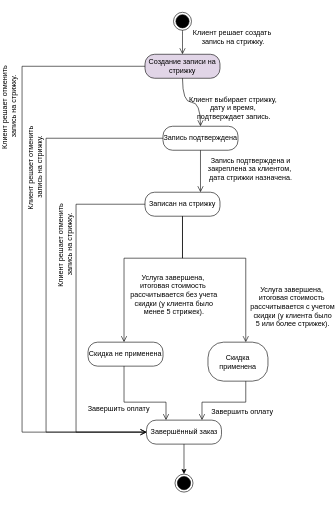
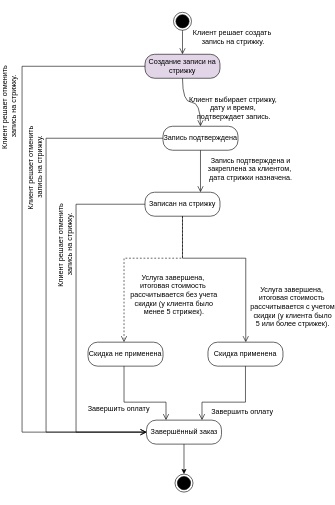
  <mxCell id="0" />
  <mxCell id="1" parent="0" />
  <mxCell id="2" value="" style="ellipse;html=1;shape=endState;fillColor=#000000;strokeColor=#000000;" parent="1" vertex="1"><mxGeometry x="272.5" y="20" width="30" height="30" as="geometry" /></mxCell>
  <mxCell id="3" value="Создание записи на стрижку" style="rounded=1;whiteSpace=wrap;html=1;arcSize=40;fillColor=#e1d5e7;" parent="1" vertex="1"><mxGeometry x="225" y="90" width="125" height="40" as="geometry" /></mxCell>
  <mxCell id="4" value="" style="edgeStyle=orthogonalEdgeStyle;html=1;verticalAlign=bottom;endArrow=open;endSize=8;strokeColor=#000000;rounded=0;fontSize=12;curved=1;" parent="1" source="3" target="7" edge="1"><mxGeometry relative="1" as="geometry"><mxPoint x="285" y="260" as="targetPoint" /></mxGeometry></mxCell>
  <mxCell id="5" value="Клиент выбирает стрижку,&amp;nbsp;&lt;div&gt;дату и время,&amp;nbsp;&lt;/div&gt;&lt;div&gt;подтверждает запись.&lt;/div&gt;" style="edgeLabel;html=1;align=center;verticalAlign=middle;resizable=0;points=[];fontSize=12;labelBackgroundColor=none;" parent="4" vertex="1" connectable="0"><mxGeometry x="-0.26" y="1" relative="1" as="geometry"><mxPoint x="84" y="10" as="offset" /></mxGeometry></mxCell>
  <mxCell id="6" value="" style="edgeStyle=orthogonalEdgeStyle;html=1;verticalAlign=bottom;endArrow=open;endSize=8;strokeColor=#000000;rounded=0;fontSize=12;curved=1;exitX=0.5;exitY=1;exitDx=0;exitDy=0;entryX=0.5;entryY=0;entryDx=0;entryDy=0;" parent="1" source="2" target="3" edge="1"><mxGeometry relative="1" as="geometry"><mxPoint x="330" y="100" as="targetPoint" /><mxPoint x="330" y="40" as="sourcePoint" /></mxGeometry></mxCell>
  <mxCell id="7" value="Запись подтверждена" style="rounded=1;whiteSpace=wrap;html=1;arcSize=40;" parent="1" vertex="1"><mxGeometry x="255" y="210" width="125" height="40" as="geometry" /></mxCell>
  <mxCell id="8" value="Записан на стрижку" style="rounded=1;whiteSpace=wrap;html=1;arcSize=40;" parent="1" vertex="1"><mxGeometry x="225" y="320" width="125" height="40" as="geometry" /></mxCell>
- <mxCell id="9" value="Скидка применена" style="rounded=1;whiteSpace=wrap;html=1;arcSize=40;" parent="1" vertex="1"><mxGeometry x="330" y="570" width="100" height="65" as="geometry" /></mxCell>
+ <mxCell id="9" value="Скидка применена" style="rounded=1;whiteSpace=wrap;html=1;arcSize=40;" parent="1" vertex="1"><mxGeometry x="330" y="570" width="125" height="40" as="geometry" /></mxCell>
  <mxCell id="10" value="" style="edgeStyle=orthogonalEdgeStyle;html=1;verticalAlign=bottom;endArrow=open;endSize=8;strokeColor=#000000;rounded=0;fontSize=12;" parent="1" source="3" target="20" edge="1"><mxGeometry relative="1" as="geometry"><mxPoint x="132" y="210" as="targetPoint" /><mxPoint x="295" y="140" as="sourcePoint" /><Array as="points"><mxPoint x="20" y="110" /><mxPoint x="20" y="720" /></Array></mxGeometry></mxCell>
  <mxCell id="11" value="Клиент решает отменить&lt;div&gt;&amp;nbsp;запись на стрижку.&lt;/div&gt;" style="edgeLabel;html=1;align=center;verticalAlign=middle;resizable=0;points=[];fontSize=12;labelBackgroundColor=none;rotation=270;" parent="10" vertex="1" connectable="0"><mxGeometry x="-0.26" y="1" relative="1" as="geometry"><mxPoint x="-23" y="-103" as="offset" /></mxGeometry></mxCell>
  <mxCell id="12" value="" style="edgeStyle=orthogonalEdgeStyle;html=1;verticalAlign=bottom;endArrow=open;endSize=8;strokeColor=#000000;rounded=0;fontSize=12;" parent="1" source="7" target="8" edge="1"><mxGeometry relative="1" as="geometry"><mxPoint x="235" y="350" as="targetPoint" /><mxPoint x="235" y="120" as="sourcePoint" /><Array as="points"><mxPoint x="288" y="340" /><mxPoint x="288" y="340" /></Array></mxGeometry></mxCell>
  <mxCell id="13" value="Запись подтверждена&amp;nbsp;&lt;span style=&quot;background-color: transparent; color: light-dark(rgb(0, 0, 0), rgb(255, 255, 255));&quot;&gt;и&lt;/span&gt;&lt;div&gt;&lt;span style=&quot;background-color: transparent; color: light-dark(rgb(0, 0, 0), rgb(255, 255, 255));&quot;&gt;закреплена&amp;nbsp;&lt;/span&gt;&lt;span style=&quot;background-color: transparent; color: light-dark(rgb(0, 0, 0), rgb(255, 255, 255));&quot;&gt;за клиентом,&amp;nbsp;&lt;/span&gt;&lt;div&gt;&lt;div&gt;дата стрижки назначена.&lt;/div&gt;&lt;/div&gt;&lt;/div&gt;" style="edgeLabel;html=1;align=center;verticalAlign=middle;resizable=0;points=[];fontSize=12;labelBackgroundColor=none;" parent="12" vertex="1" connectable="0"><mxGeometry x="-0.26" y="1" relative="1" as="geometry"><mxPoint x="82" y="4" as="offset" /></mxGeometry></mxCell>
- <mxCell id="14" value="" style="edgeStyle=orthogonalEdgeStyle;html=1;verticalAlign=bottom;endArrow=open;endSize=8;strokeColor=#000000;rounded=0;fontSize=12;exitX=0.5;exitY=1;exitDx=0;exitDy=0;" parent="1" source="8" target="26" edge="1"><mxGeometry relative="1" as="geometry"><mxPoint x="287.5" y="530" as="targetPoint" /><mxPoint x="225" y="430" as="sourcePoint" /><Array as="points"><mxPoint x="288" y="430" /><mxPoint x="190" y="430" /></Array></mxGeometry></mxCell>
+ <mxCell id="14" value="" style="edgeStyle=orthogonalEdgeStyle;html=1;verticalAlign=bottom;endArrow=open;endSize=8;strokeColor=#000000;rounded=0;fontSize=12;exitX=0.5;exitY=1;exitDx=0;exitDy=0;dashed=1;" parent="1" source="8" target="26" edge="1"><mxGeometry relative="1" as="geometry"><mxPoint x="287.5" y="530" as="targetPoint" /><mxPoint x="225" y="430" as="sourcePoint" /><Array as="points"><mxPoint x="288" y="430" /><mxPoint x="190" y="430" /></Array></mxGeometry></mxCell>
  <mxCell id="15" value="Услуга завершена,&amp;nbsp;&lt;div&gt;итоговая стоимость&amp;nbsp;&lt;/div&gt;&lt;div&gt;рассчитывается без учета&lt;/div&gt;&lt;div&gt;&lt;span style=&quot;background-color: transparent; color: light-dark(rgb(0, 0, 0), rgb(255, 255, 255));&quot;&gt;скидки (у клиента было&lt;/span&gt;&lt;/div&gt;&lt;div&gt;&lt;span style=&quot;background-color: transparent; color: light-dark(rgb(0, 0, 0), rgb(255, 255, 255));&quot;&gt;менее 5 стрижек&lt;/span&gt;&lt;span style=&quot;background-color: transparent; color: light-dark(rgb(0, 0, 0), rgb(255, 255, 255));&quot;&gt;).&lt;/span&gt;&lt;/div&gt;" style="edgeLabel;html=1;align=center;verticalAlign=middle;resizable=0;points=[];fontSize=12;labelBackgroundColor=none;" parent="14" vertex="1" connectable="0"><mxGeometry x="-0.26" y="1" relative="1" as="geometry"><mxPoint x="29" y="59" as="offset" /></mxGeometry></mxCell>
  <mxCell id="16" value="" style="edgeStyle=orthogonalEdgeStyle;html=1;verticalAlign=bottom;endArrow=open;endSize=8;strokeColor=#000000;rounded=0;fontSize=12;exitX=0.5;exitY=1;exitDx=0;exitDy=0;" parent="1" source="8" target="9" edge="1"><mxGeometry relative="1" as="geometry"><mxPoint x="430" y="815" as="targetPoint" /><mxPoint x="350" y="430" as="sourcePoint" /><Array as="points"><mxPoint x="288" y="430" /><mxPoint x="393" y="430" /></Array></mxGeometry></mxCell>
  <mxCell id="17" value="&lt;span style=&quot;color: rgba(0, 0, 0, 0); font-family: monospace; font-size: 0px; text-align: start;&quot;&gt;%3CmxGraphModel%3E%3Croot%3E%3CmxCell%20id%3D%220%22%2F%3E%3CmxCell%20id%3D%221%22%20parent%3D%220%22%2F%3E%3CmxCell%20id%3D%222%22%20value%3D%22%D0%A3%D1%81%D0%BB%D1%83%D0%B3%D0%B0%20%D0%B7%D0%B0%D0%B2%D0%B5%D1%80%D1%88%D0%B5%D0%BD%D0%B0%2C%26amp%3Bnbsp%3B%26lt%3Bdiv%26gt%3B%D0%B8%D1%82%D0%BE%D0%B3%D0%BE%D0%B2%D0%B0%D1%8F%20%D1%81%D1%82%D0%BE%D0%B8%D0%BC%D0%BE%D1%81%D1%82%D1%8C%26amp%3Bnbsp%3B%26lt%3B%2Fdiv%26gt%3B%26lt%3Bdiv%26gt%3B%D1%80%D0%B0%D1%81%D1%81%D1%87%D0%B8%D1%82%D1%8B%D0%B2%D0%B0%D0%B5%D1%82%D1%81%D1%8F%20%D0%B1%D0%B5%D0%B7%20%D1%83%D1%87%D0%B5%D1%82%D0%B0%26lt%3B%2Fdiv%26gt%3B%26lt%3Bdiv%26gt%3B%26lt%3Bspan%20style%3D%26quot%3Bbackground-color%3A%20transparent%3B%20color%3A%20light-dark(rgb(0%2C%200%2C%200)%2C%20rgb(255%2C%20255%2C%20255))%3B%26quot%3B%26gt%3B%D1%81%D0%BA%D0%B8%D0%B4%D0%BA%D0%B8%20(%D1%83%20%D0%BA%D0%BB%D0%B8%D0%B5%D0%BD%D1%82%D0%B0%20%D0%B1%D1%8B%D0%BB%D0%BE%26lt%3B%2Fspan%26gt%3B%26lt%3B%2Fdiv%26gt%3B%26lt%3Bdiv%26gt%3B%26lt%3Bspan%20style%3D%26quot%3Bbackground-color%3A%20transparent%3B%20color%3A%20light-dark(rgb(0%2C%200%2C%200)%2C%20rgb(255%2C%20255%2C%20255))%3B%26quot%3B%26gt%3B%D0%BC%D0%B5%D0%BD%D0%B5%D0%B5%205%20%D1%81%D1%82%D1%80%D0%B8%D0%B6%D0%B5%D0%BA%26lt%3B%2Fspan%26gt%3B%26lt%3Bspan%20style%3D%26quot%3Bbackground-color%3A%20transparent%3B%20color%3A%20light-dark(rgb(0%2C%200%2C%200)%2C%20rgb(255%2C%20255%2C%20255))%3B%26quot%3B%26gt%3B).%26lt%3B%2Fspan%26gt%3B%26lt%3B%2Fdiv%26gt%3B%22%20style%3D%22edgeLabel%3Bhtml%3D1%3Balign%3Dcenter%3BverticalAlign%3Dmiddle%3Bresizable%3D0%3Bpoints%3D%5B%5D%3BfontSize%3D12%3BlabelBackgroundColor%3Dnone%3B%22%20vertex%3D%221%22%20connectable%3D%220%22%20parent%3D%221%22%3E%3CmxGeometry%20x%3D%22200%22%20y%3D%22720%22%20as%3D%22geometry%22%2F%3E%3C%2FmxCell%3E%3C%2Froot%3E%3C%2FmxGraphModel%3E&lt;/span&gt;" style="edgeLabel;html=1;align=center;verticalAlign=middle;resizable=0;points=[];fontSize=12;labelBackgroundColor=none;" parent="16" vertex="1" connectable="0"><mxGeometry x="-0.26" y="1" relative="1" as="geometry"><mxPoint x="76" y="55" as="offset" /></mxGeometry></mxCell>
  <mxCell id="18" value="" style="ellipse;html=1;shape=endState;fillColor=#000000;strokeColor=#000000;" parent="1" vertex="1"><mxGeometry x="275" y="790" width="30" height="30" as="geometry" /></mxCell>
  <mxCell id="19" style="edgeStyle=orthogonalEdgeStyle;rounded=0;orthogonalLoop=1;jettySize=auto;html=1;exitX=0.5;exitY=1;exitDx=0;exitDy=0;" edge="1" parent="1" source="20" target="18"><mxGeometry relative="1" as="geometry" /></mxCell>
  <mxCell id="20" value="Завершённый заказ" style="rounded=1;whiteSpace=wrap;html=1;arcSize=40;" parent="1" vertex="1"><mxGeometry x="227.5" y="700" width="125" height="40" as="geometry" /></mxCell>
  <mxCell id="21" value="Клиент решает создать&lt;div&gt;&amp;nbsp;запись на стрижку.&lt;/div&gt;" style="edgeLabel;html=1;align=center;verticalAlign=middle;resizable=0;points=[];fontSize=12;labelBackgroundColor=none;rotation=0;" parent="1" vertex="1" connectable="0"><mxGeometry x="369.997" y="60" as="geometry" /></mxCell>
  <mxCell id="22" value="" style="edgeStyle=orthogonalEdgeStyle;html=1;verticalAlign=bottom;endArrow=open;endSize=8;strokeColor=#000000;rounded=0;fontSize=12;" parent="1" source="7" target="20" edge="1"><mxGeometry relative="1" as="geometry"><mxPoint x="235" y="860" as="targetPoint" /><mxPoint x="235" y="120" as="sourcePoint" /><Array as="points"><mxPoint x="60" y="230" /><mxPoint x="60" y="720" /></Array></mxGeometry></mxCell>
  <mxCell id="23" value="Клиент решает отменить&lt;div&gt;&amp;nbsp;запись на стрижку.&lt;/div&gt;" style="edgeLabel;html=1;align=center;verticalAlign=middle;resizable=0;points=[];fontSize=12;labelBackgroundColor=none;rotation=-90;" parent="22" vertex="1" connectable="0"><mxGeometry x="-0.26" y="1" relative="1" as="geometry"><mxPoint x="-21" y="-69" as="offset" /></mxGeometry></mxCell>
  <mxCell id="24" value="" style="edgeStyle=orthogonalEdgeStyle;html=1;verticalAlign=bottom;endArrow=open;endSize=8;strokeColor=#000000;rounded=0;fontSize=12;" parent="1" source="8" target="20" edge="1"><mxGeometry relative="1" as="geometry"><mxPoint x="230" y="780" as="targetPoint" /><mxPoint x="235" y="240" as="sourcePoint" /><Array as="points"><mxPoint x="110" y="340" /><mxPoint x="110" y="720" /></Array></mxGeometry></mxCell>
  <mxCell id="25" value="Клиент решает отменить&lt;div&gt;&amp;nbsp;запись на стрижку.&lt;/div&gt;" style="edgeLabel;html=1;align=center;verticalAlign=middle;resizable=0;points=[];fontSize=12;labelBackgroundColor=none;rotation=-90;" parent="24" vertex="1" connectable="0"><mxGeometry x="-0.26" y="1" relative="1" as="geometry"><mxPoint x="-21" y="-42" as="offset" /></mxGeometry></mxCell>
  <mxCell id="26" value="Скидка не применена" style="rounded=1;whiteSpace=wrap;html=1;arcSize=40;" parent="1" vertex="1"><mxGeometry x="130" y="570" width="125" height="40" as="geometry" /></mxCell>
  <mxCell id="27" value="" style="edgeStyle=orthogonalEdgeStyle;html=1;verticalAlign=bottom;endArrow=open;endSize=8;strokeColor=#000000;rounded=0;fontSize=12;" parent="1" source="9" target="20" edge="1"><mxGeometry relative="1" as="geometry"><mxPoint x="473" y="590" as="targetPoint" /><mxPoint x="360" y="560" as="sourcePoint" /><Array as="points"><mxPoint x="393" y="670" /><mxPoint x="320" y="670" /></Array></mxGeometry></mxCell>
  <mxCell id="28" value="" style="edgeStyle=orthogonalEdgeStyle;html=1;verticalAlign=bottom;endArrow=open;endSize=8;strokeColor=#000000;rounded=0;fontSize=12;" parent="1" source="26" target="20" edge="1"><mxGeometry relative="1" as="geometry"><mxPoint x="330" y="710" as="targetPoint" /><mxPoint x="410" y="620" as="sourcePoint" /><Array as="points"><mxPoint x="190" y="670" /><mxPoint x="260" y="670" /></Array></mxGeometry></mxCell>
  <mxCell id="29" value="Завершить оплату" style="edgeLabel;html=1;align=center;verticalAlign=middle;resizable=0;points=[];fontSize=12;" parent="28" vertex="1" connectable="0"><mxGeometry x="-0.458" y="4" relative="1" as="geometry"><mxPoint x="-14" y="27" as="offset" /></mxGeometry></mxCell>
  <mxCell id="30" value="Услуга завершена,&amp;nbsp;&lt;div&gt;итоговая стоимость&amp;nbsp;&lt;/div&gt;&lt;div&gt;рассчитывается с учетом&lt;/div&gt;&lt;div&gt;&lt;span style=&quot;background-color: transparent; color: light-dark(rgb(0, 0, 0), rgb(255, 255, 255));&quot;&gt;скидки (у клиента было&lt;/span&gt;&lt;/div&gt;&lt;div&gt;&lt;span style=&quot;background-color: transparent; color: light-dark(rgb(0, 0, 0), rgb(255, 255, 255));&quot;&gt;5 или более стрижек&lt;/span&gt;&lt;span style=&quot;background-color: transparent; color: light-dark(rgb(0, 0, 0), rgb(255, 255, 255));&quot;&gt;).&lt;/span&gt;&lt;/div&gt;" style="edgeLabel;html=1;align=center;verticalAlign=middle;resizable=0;points=[];fontSize=12;labelBackgroundColor=none;" parent="1" vertex="1" connectable="0"><mxGeometry x="470" y="510" as="geometry" /></mxCell>
  <mxCell id="31" value="Завершить оплату" style="edgeLabel;html=1;align=center;verticalAlign=middle;resizable=0;points=[];fontSize=12;" parent="1" vertex="1" connectable="0"><mxGeometry x="240" y="689.998" as="geometry"><mxPoint x="146" y="-4" as="offset" /></mxGeometry></mxCell>
